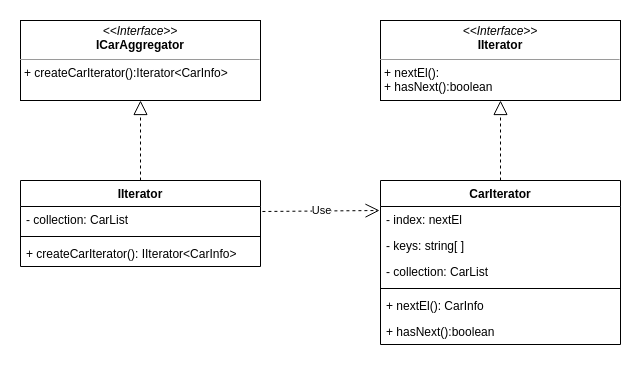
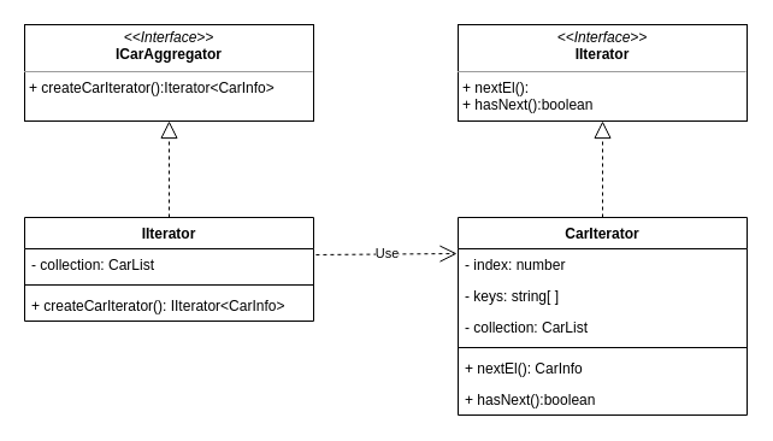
  <mxCell id="0" />
  <mxCell id="1" parent="0" />
  <mxCell id="2" value="&lt;p style=&quot;margin:0px;margin-top:4px;text-align:center;&quot;&gt;&lt;i&gt;&amp;lt;&amp;lt;Interface&amp;gt;&amp;gt;&lt;/i&gt;&lt;br&gt;&lt;b&gt;IIterator&lt;/b&gt;&lt;/p&gt;&lt;hr size=&quot;1&quot;&gt;&lt;p style=&quot;margin:0px;margin-left:4px;&quot;&gt;&lt;/p&gt;&lt;p style=&quot;margin:0px;margin-left:4px;&quot;&gt;+ nextEl():&amp;nbsp;&lt;br&gt;+ hasNext():boolean&lt;/p&gt;" style="verticalAlign=top;align=left;overflow=fill;fontSize=12;fontFamily=Helvetica;html=1;" vertex="1" parent="1"><mxGeometry x="380" y="20" width="240" height="80" as="geometry" /></mxCell>
  <mxCell id="3" value="&lt;p style=&quot;margin:0px;margin-top:4px;text-align:center;&quot;&gt;&lt;i&gt;&amp;lt;&amp;lt;Interface&amp;gt;&amp;gt;&lt;/i&gt;&lt;br&gt;&lt;b&gt;ICarAggregator&lt;/b&gt;&lt;/p&gt;&lt;hr size=&quot;1&quot;&gt;&lt;p style=&quot;margin:0px;margin-left:4px;&quot;&gt;&lt;/p&gt;&lt;p style=&quot;margin:0px;margin-left:4px;&quot;&gt;+ createCarIterator():Iterator&amp;lt;CarInfo&amp;gt;&lt;/p&gt;" style="verticalAlign=top;align=left;overflow=fill;fontSize=12;fontFamily=Helvetica;html=1;" vertex="1" parent="1"><mxGeometry x="20" y="20" width="240" height="80" as="geometry" /></mxCell>
  <mxCell id="4" value="CarIterator" style="swimlane;fontStyle=1;align=center;verticalAlign=top;childLayout=stackLayout;horizontal=1;startSize=26;horizontalStack=0;resizeParent=1;resizeParentMax=0;resizeLast=0;collapsible=1;marginBottom=0;" vertex="1" parent="1"><mxGeometry x="380" y="180" width="240" height="164" as="geometry" /></mxCell>
- <mxCell id="5" value="- index: nextEl" style="text;strokeColor=none;fillColor=none;align=left;verticalAlign=top;spacingLeft=4;spacingRight=4;overflow=hidden;rotatable=0;points=[[0,0.5],[1,0.5]];portConstraint=eastwest;" vertex="1" parent="4"><mxGeometry y="26" width="240" height="26" as="geometry" /></mxCell>
+ <mxCell id="5" value="- index: number" style="text;strokeColor=none;fillColor=none;align=left;verticalAlign=top;spacingLeft=4;spacingRight=4;overflow=hidden;rotatable=0;points=[[0,0.5],[1,0.5]];portConstraint=eastwest;" vertex="1" parent="4"><mxGeometry y="26" width="240" height="26" as="geometry" /></mxCell>
  <mxCell id="6" value="- keys: string[ ]" style="text;strokeColor=none;fillColor=none;align=left;verticalAlign=top;spacingLeft=4;spacingRight=4;overflow=hidden;rotatable=0;points=[[0,0.5],[1,0.5]];portConstraint=eastwest;" vertex="1" parent="4"><mxGeometry y="52" width="240" height="26" as="geometry" /></mxCell>
  <mxCell id="7" value="- collection: CarList" style="text;strokeColor=none;fillColor=none;align=left;verticalAlign=top;spacingLeft=4;spacingRight=4;overflow=hidden;rotatable=0;points=[[0,0.5],[1,0.5]];portConstraint=eastwest;" vertex="1" parent="4"><mxGeometry y="78" width="240" height="26" as="geometry" /></mxCell>
  <mxCell id="8" value="" style="line;strokeWidth=1;fillColor=none;align=left;verticalAlign=middle;spacingTop=-1;spacingLeft=3;spacingRight=3;rotatable=0;labelPosition=right;points=[];portConstraint=eastwest;strokeColor=inherit;" vertex="1" parent="4"><mxGeometry y="104" width="240" height="8" as="geometry" /></mxCell>
  <mxCell id="9" value="+ nextEl(): CarInfo" style="text;strokeColor=none;fillColor=none;align=left;verticalAlign=top;spacingLeft=4;spacingRight=4;overflow=hidden;rotatable=0;points=[[0,0.5],[1,0.5]];portConstraint=eastwest;" vertex="1" parent="4"><mxGeometry y="112" width="240" height="26" as="geometry" /></mxCell>
  <mxCell id="10" value="+ hasNext():boolean" style="text;strokeColor=none;fillColor=none;align=left;verticalAlign=top;spacingLeft=4;spacingRight=4;overflow=hidden;rotatable=0;points=[[0,0.5],[1,0.5]];portConstraint=eastwest;" vertex="1" parent="4"><mxGeometry y="138" width="240" height="26" as="geometry" /></mxCell>
  <mxCell id="11" value="IIterator" style="swimlane;fontStyle=1;align=center;verticalAlign=top;childLayout=stackLayout;horizontal=1;startSize=26;horizontalStack=0;resizeParent=1;resizeParentMax=0;resizeLast=0;collapsible=1;marginBottom=0;" vertex="1" parent="1"><mxGeometry x="20" y="180" width="240" height="86" as="geometry" /></mxCell>
  <mxCell id="12" value="- collection: CarList" style="text;strokeColor=none;fillColor=none;align=left;verticalAlign=top;spacingLeft=4;spacingRight=4;overflow=hidden;rotatable=0;points=[[0,0.5],[1,0.5]];portConstraint=eastwest;" vertex="1" parent="11"><mxGeometry y="26" width="240" height="26" as="geometry" /></mxCell>
  <mxCell id="13" value="" style="line;strokeWidth=1;fillColor=none;align=left;verticalAlign=middle;spacingTop=-1;spacingLeft=3;spacingRight=3;rotatable=0;labelPosition=right;points=[];portConstraint=eastwest;strokeColor=inherit;" vertex="1" parent="11"><mxGeometry y="52" width="240" height="8" as="geometry" /></mxCell>
  <mxCell id="14" value="+ createCarIterator(): IIterator&lt;CarInfo&gt;" style="text;strokeColor=none;fillColor=none;align=left;verticalAlign=top;spacingLeft=4;spacingRight=4;overflow=hidden;rotatable=0;points=[[0,0.5],[1,0.5]];portConstraint=eastwest;" vertex="1" parent="11"><mxGeometry y="60" width="240" height="26" as="geometry" /></mxCell>
  <mxCell id="15" value="Use" style="endArrow=open;endSize=12;dashed=1;html=1;rounded=0;entryX=-0.004;entryY=0.154;entryDx=0;entryDy=0;exitX=1.008;exitY=0.192;exitDx=0;exitDy=0;exitPerimeter=0;entryPerimeter=0;" edge="1" parent="1" source="12" target="5"><mxGeometry width="160" relative="1" as="geometry"><mxPoint x="260" y="59.5" as="sourcePoint" /><mxPoint x="350" y="70" as="targetPoint" /></mxGeometry></mxCell>
  <mxCell id="16" value="" style="endArrow=block;dashed=1;endFill=0;endSize=12;html=1;rounded=0;entryX=0.5;entryY=1;entryDx=0;entryDy=0;exitX=0.5;exitY=0;exitDx=0;exitDy=0;" edge="1" parent="1" source="11" target="3"><mxGeometry width="160" relative="1" as="geometry"><mxPoint x="210" y="250" as="sourcePoint" /><mxPoint x="370" y="250" as="targetPoint" /></mxGeometry></mxCell>
  <mxCell id="17" value="" style="endArrow=block;dashed=1;endFill=0;endSize=12;html=1;rounded=0;exitX=0.5;exitY=0;exitDx=0;exitDy=0;entryX=0.5;entryY=1;entryDx=0;entryDy=0;" edge="1" parent="1" source="4" target="2"><mxGeometry width="160" relative="1" as="geometry"><mxPoint x="499.5" y="180" as="sourcePoint" /><mxPoint x="500" y="100" as="targetPoint" /></mxGeometry></mxCell>
